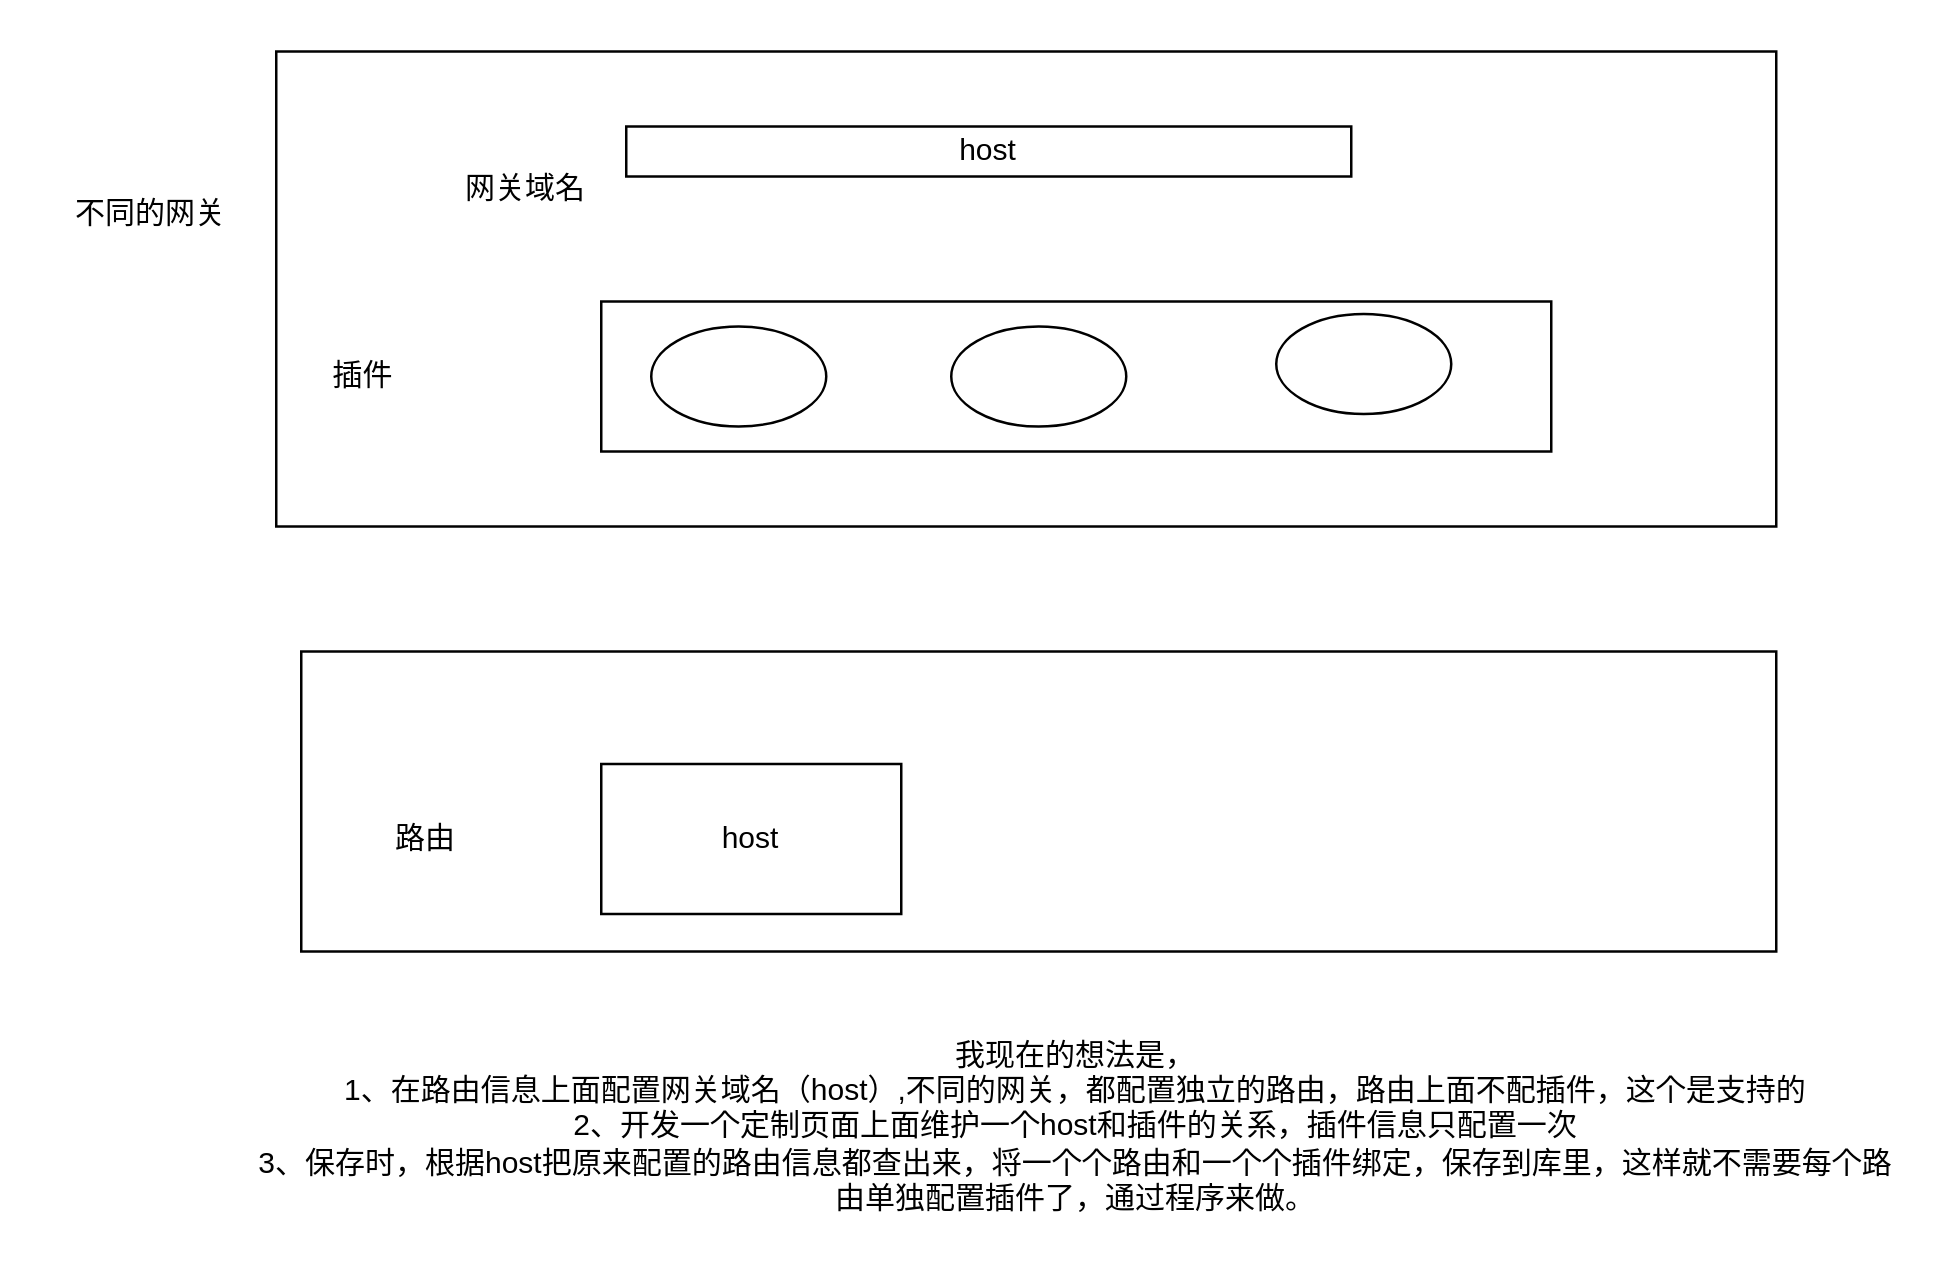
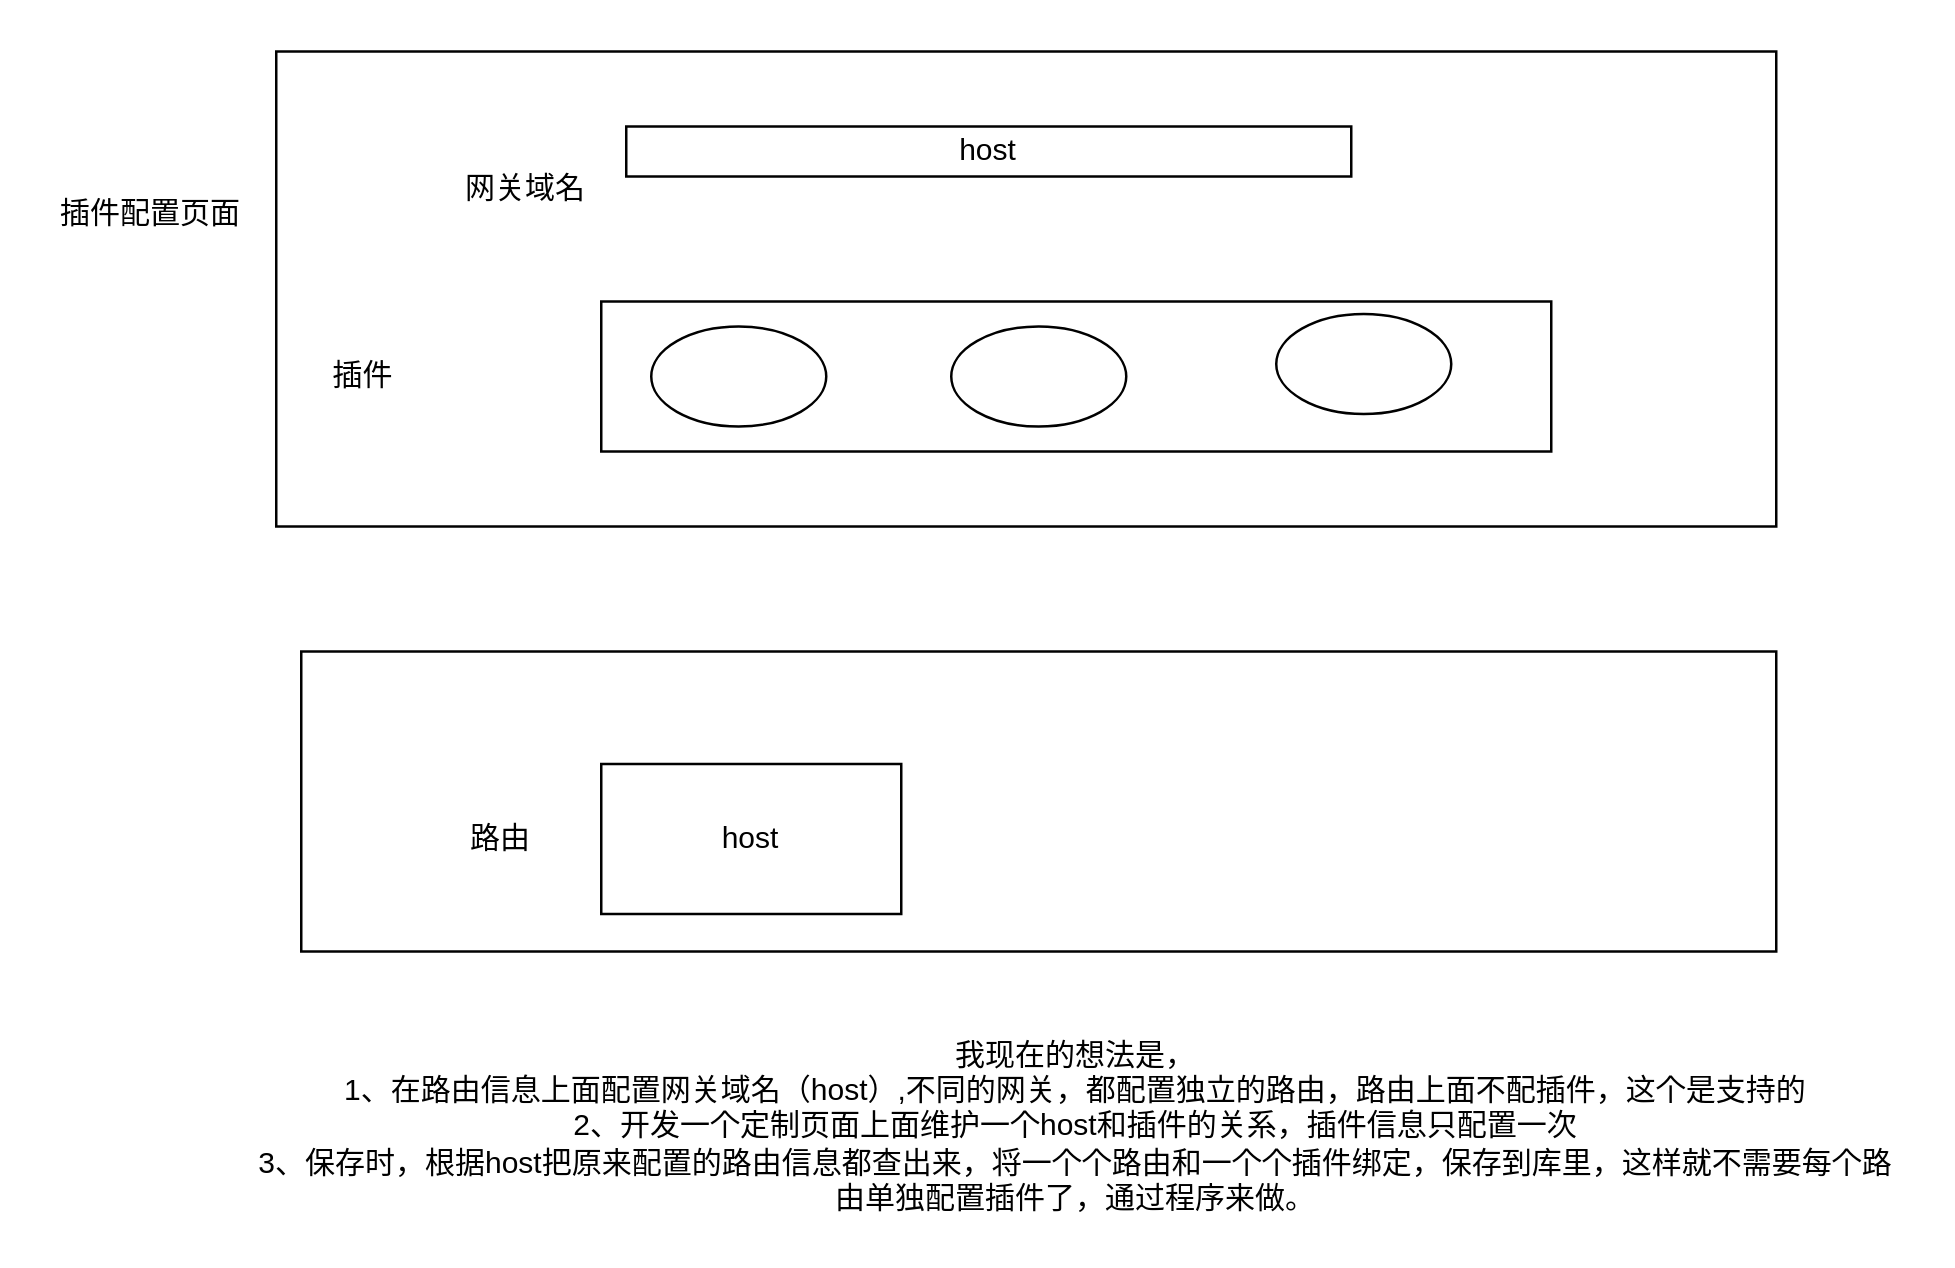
  <mxCell id="0" />
  <mxCell id="1" parent="0" />
  <mxCell id="2" value="" style="rounded=0;whiteSpace=wrap;html=1;" vertex="1" parent="1"><mxGeometry x="110" y="20" width="600" height="190" as="geometry" /></mxCell>
  <mxCell id="3" value="" style="rounded=0;whiteSpace=wrap;html=1;" vertex="1" parent="1"><mxGeometry x="120" y="260" width="590" height="120" as="geometry" /></mxCell>
  <mxCell id="4" value="host" style="rounded=0;whiteSpace=wrap;html=1;" vertex="1" parent="1"><mxGeometry x="250" y="50" width="290" height="20" as="geometry" /></mxCell>
  <mxCell id="5" value="网关域名" style="text;html=1;strokeColor=none;fillColor=none;align=center;verticalAlign=middle;whiteSpace=wrap;rounded=0;" vertex="1" parent="1"><mxGeometry x="180" y="60" width="60" height="30" as="geometry" /></mxCell>
  <mxCell id="6" value="" style="rounded=0;whiteSpace=wrap;html=1;" vertex="1" parent="1"><mxGeometry x="240" y="120" width="380" height="60" as="geometry" /></mxCell>
  <mxCell id="7" value="" style="ellipse;whiteSpace=wrap;html=1;" vertex="1" parent="1"><mxGeometry x="260" y="130" width="70" height="40" as="geometry" /></mxCell>
  <mxCell id="8" value="" style="ellipse;whiteSpace=wrap;html=1;" vertex="1" parent="1"><mxGeometry x="380" y="130" width="70" height="40" as="geometry" /></mxCell>
  <mxCell id="9" value="" style="ellipse;whiteSpace=wrap;html=1;" vertex="1" parent="1"><mxGeometry x="510" y="125" width="70" height="40" as="geometry" /></mxCell>
  <mxCell id="10" value="插件" style="text;html=1;strokeColor=none;fillColor=none;align=center;verticalAlign=middle;whiteSpace=wrap;rounded=0;" vertex="1" parent="1"><mxGeometry x="115" y="135" width="60" height="30" as="geometry" /></mxCell>
- <mxCell id="11" value="路由" style="text;html=1;strokeColor=none;fillColor=none;align=center;verticalAlign=middle;whiteSpace=wrap;rounded=0;" vertex="1" parent="1"><mxGeometry x="140" y="320" width="60" height="30" as="geometry" /></mxCell>
+ <mxCell id="11" value="路由" style="text;html=1;strokeColor=none;fillColor=none;align=center;verticalAlign=middle;whiteSpace=wrap;rounded=0;" vertex="1" parent="1"><mxGeometry x="170" y="320" width="60" height="30" as="geometry" /></mxCell>
  <mxCell id="12" value="host" style="rounded=0;whiteSpace=wrap;html=1;" vertex="1" parent="1"><mxGeometry x="240" y="305" width="120" height="60" as="geometry" /></mxCell>
  <mxCell id="13" value="我现在的想法是，&lt;br&gt;1、在路由信息上面配置网关域名（host）,不同的网关，都配置独立的路由，路由上面不配插件，这个是支持的&lt;br&gt;2、开发一个定制页面上面维护一个host和插件的关系，插件信息只配置一次&lt;br&gt;3、保存时，根据host把原来配置的路由信息都查出来，将一个个路由和一个个插件绑定，保存到库里，这样就不需要每个路由单独配置插件了，通过程序来做。" style="text;html=1;strokeColor=none;fillColor=none;align=center;verticalAlign=middle;whiteSpace=wrap;rounded=0;" vertex="1" parent="1"><mxGeometry x="100" y="415" width="660" height="70" as="geometry" /></mxCell>
- <mxCell id="14" value="不同的网关" style="text;html=1;strokeColor=none;fillColor=none;align=center;verticalAlign=middle;whiteSpace=wrap;rounded=0;" vertex="1" parent="1"><mxGeometry x="20" y="75" width="80" height="20" as="geometry" /></mxCell>
+ <mxCell id="14" value="插件配置页面" style="text;html=1;strokeColor=none;fillColor=none;align=center;verticalAlign=middle;whiteSpace=wrap;rounded=0;" vertex="1" parent="1"><mxGeometry x="20" y="75" width="80" height="20" as="geometry" /></mxCell>
